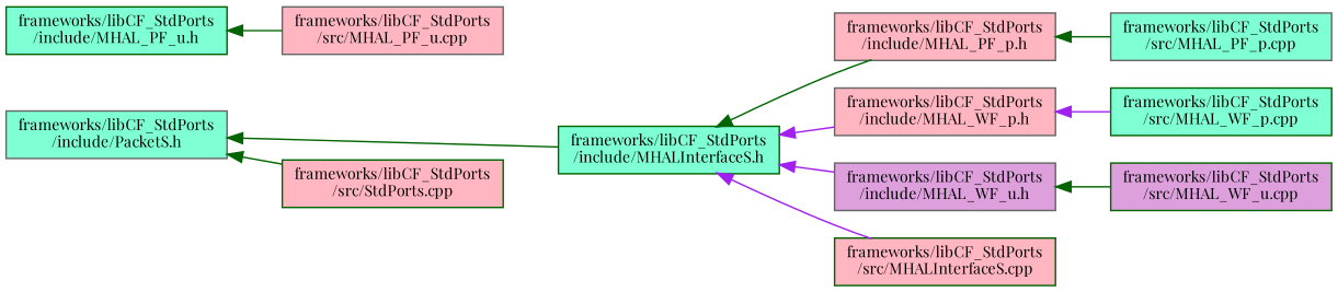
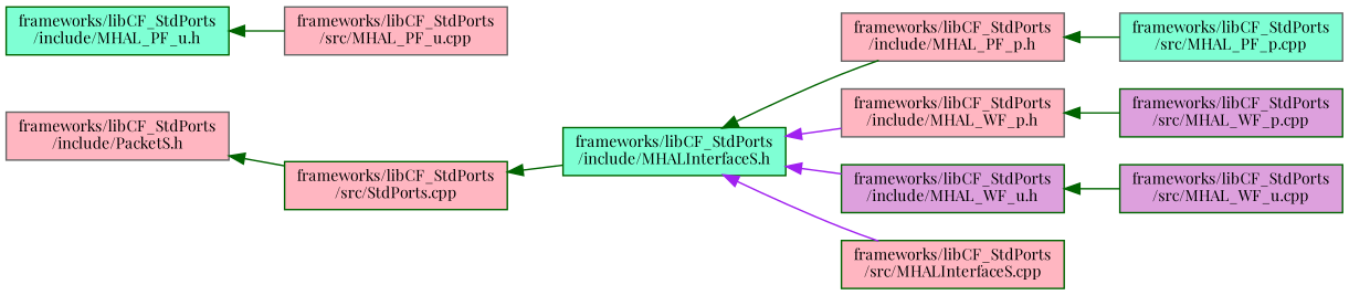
  digraph {
    fontname="Playfair Display"
    rankdir=LR
    node [color=gray40 fillcolor=aquamarine fontname="Playfair Display" fontsize=10 shape=record style=filled]
    edge [color=darkgreen dir=back fontname="Playfair Display" fontsize=10 labelfontname=Helvetica labelfontsize=10 style=solid]
-   n1 [fontcolor=black height=0.2 label="frameworks/libCF_StdPorts\l/include/PacketS.h" width=0.4]
+   n1 [fillcolor=lightpink fontcolor=black height=0.2 label="frameworks/libCF_StdPorts\l/include/PacketS.h" width=0.4]
    n2 [color=darkgreen height=0.2 label="frameworks/libCF_StdPorts\l/include/MHALInterfaceS.h" width=0.4]
    n3 [color=darkgreen fillcolor=lightpink height=0.2 label="frameworks/libCF_StdPorts\l/src/StdPorts.cpp" width=0.4]
    n4 [fillcolor=lightpink height=0.2 label="frameworks/libCF_StdPorts\l/include/MHAL_PF_p.h" width=0.4]
    n5 [fillcolor=lightpink height=0.2 label="frameworks/libCF_StdPorts\l/include/MHAL_WF_p.h" width=0.4]
-   n6 [fillcolor=plum height=0.2 label="frameworks/libCF_StdPorts\l/include/MHAL_WF_u.h" width=0.4]
+   n6 [color=darkgreen fillcolor=plum height=0.2 label="frameworks/libCF_StdPorts\l/include/MHAL_WF_u.h" width=0.4]
    n7 [color=darkgreen fillcolor=lightpink height=0.2 label="frameworks/libCF_StdPorts\l/src/MHALInterfaceS.cpp" width=0.4]
    n8 [height=0.2 label="frameworks/libCF_StdPorts\l/src/MHAL_PF_p.cpp" width=0.4]
    n9 [color=darkgreen height=0.2 label="frameworks/libCF_StdPorts\l/include/MHAL_PF_u.h" width=0.4]
    n10 [fillcolor=lightpink height=0.2 label="frameworks/libCF_StdPorts\l/src/MHAL_PF_u.cpp" width=0.4]
-   n11 [color=darkgreen height=0.2 label="frameworks/libCF_StdPorts\l/src/MHAL_WF_p.cpp" width=0.4]
+   n11 [color=darkgreen fillcolor=plum height=0.2 label="frameworks/libCF_StdPorts\l/src/MHAL_WF_p.cpp" width=0.4]
    n12 [color=darkgreen fillcolor=plum height=0.2 label="frameworks/libCF_StdPorts\l/src/MHAL_WF_u.cpp" width=0.4]
-   n1 -> n2
+   n3 -> n2
    n1 -> n3
    n2 -> n4
    n2 -> n5 [color=purple]
    n2 -> n6 [color=purple]
    n2 -> n7 [color=purple]
    n4 -> n8
-   n5 -> n11 [color=purple]
+   n5 -> n11
    n6 -> n12
    n9 -> n10
  }
